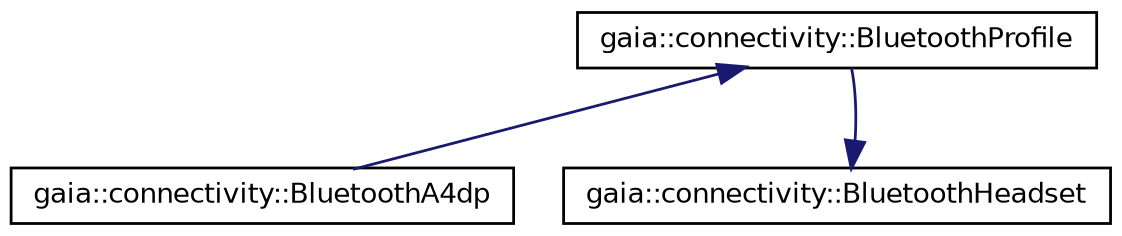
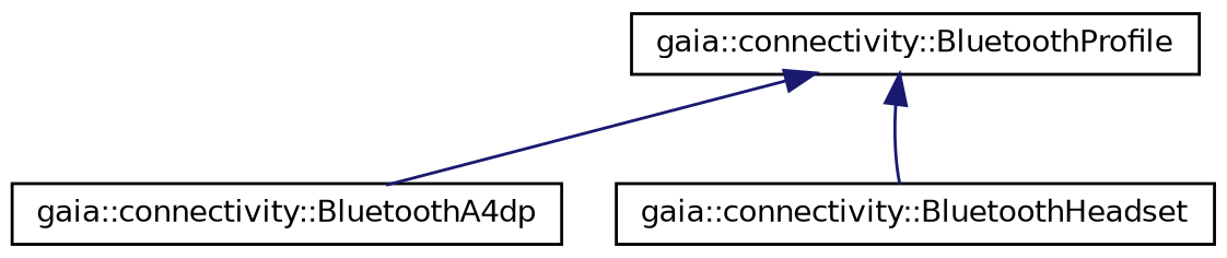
  digraph {
    rankdir=TB
    node [color=black fillcolor=white fontname=Helvetica fontsize=10 shape=record style=filled]
    edge [color=midnightblue dir=back fontname=Helvetica fontsize=10 labelfontname=Helvetica labelfontsize=10 style=solid]
    n1 [height=0.2 label="gaia::connectivity::BluetoothProfile" width=0.4]
    n2 [height=0.2 label="gaia::connectivity::BluetoothA4dp" width=0.4]
    n3 [height=0.2 label="gaia::connectivity::BluetoothHeadset" width=0.4]
    n1 -> n2
-   n3 -> n1
+   n1 -> n3
  }
